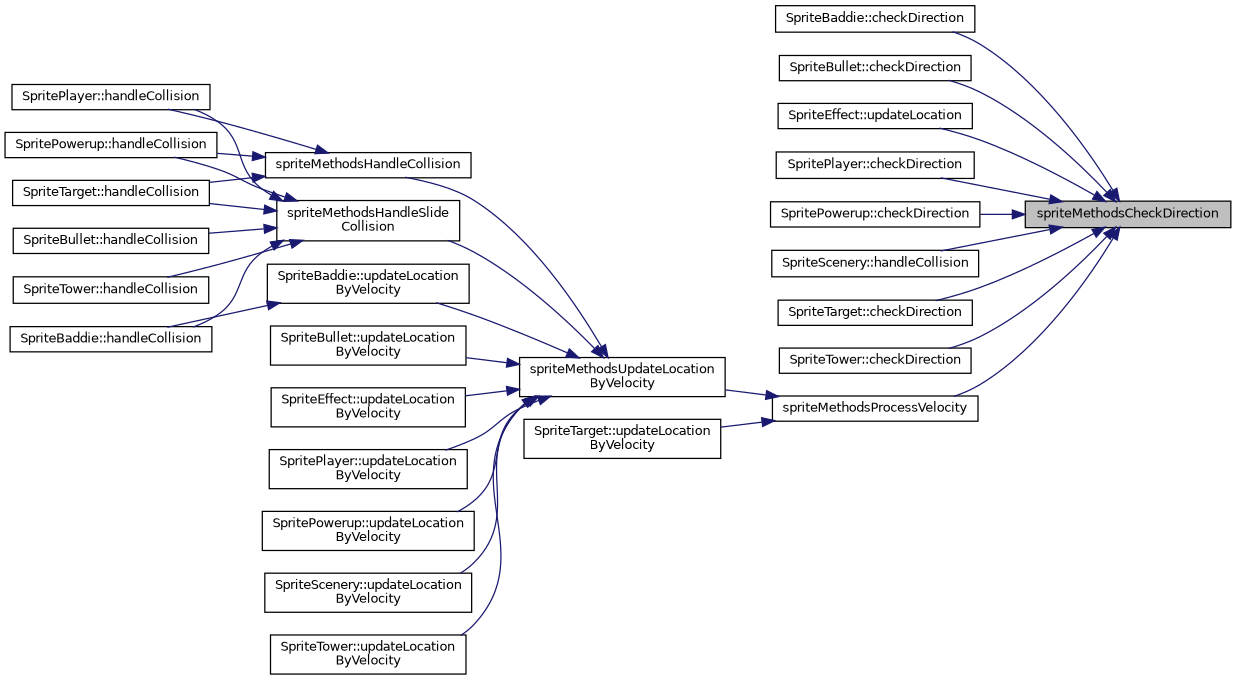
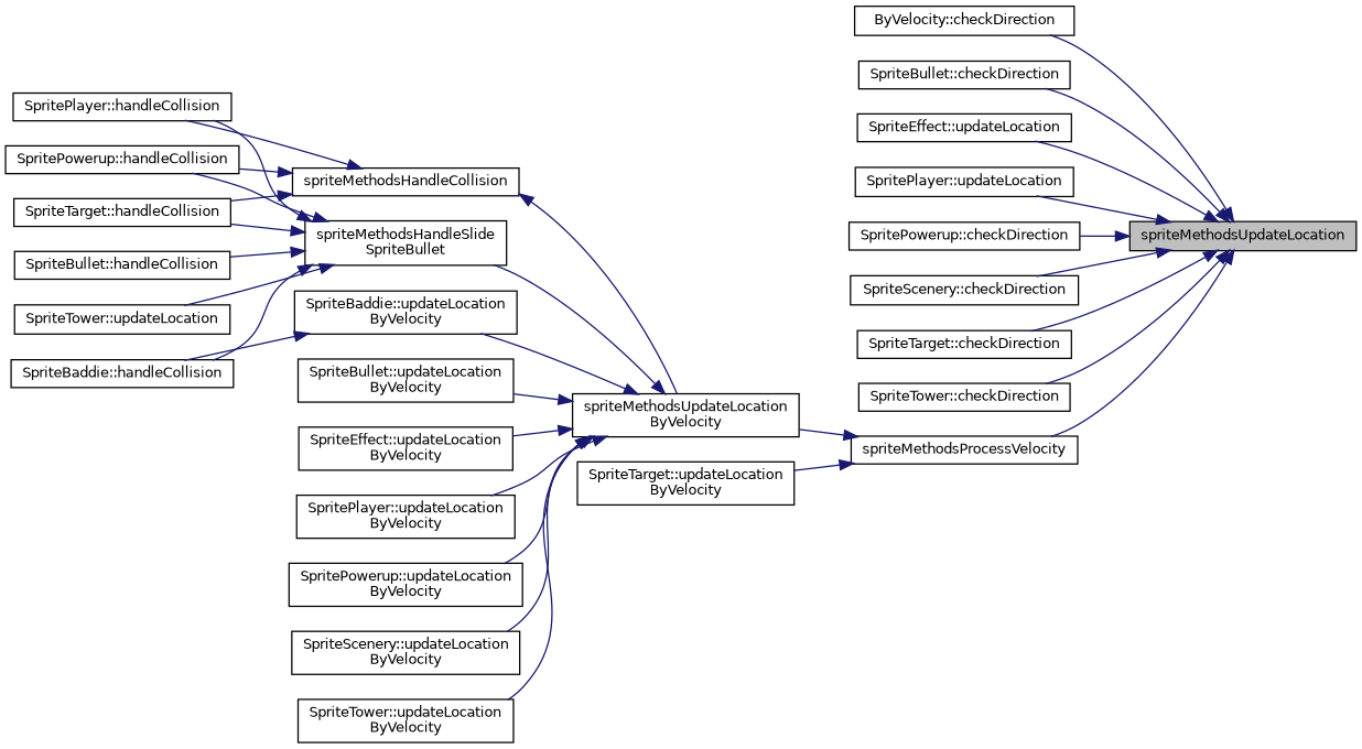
  digraph {
    rankdir=RL
    node [color=black fillcolor=white fontname=Helvetica fontsize=10 shape=record style=filled]
    edge [color=midnightblue dir=back fontname=Helvetica fontsize=10 labelfontname=Helvetica labelfontsize=10 style=solid]
-   n1 [fillcolor=grey75 fontcolor=black height=0.2 label=spriteMethodsCheckDirection width=0.4]
-   n2 [height=0.2 label="SpriteBaddie::checkDirection" width=0.4]
+   n1 [fillcolor=grey75 fontcolor=black height=0.2 label=spriteMethodsUpdateLocation width=0.4]
+   n2 [height=0.2 label="ByVelocity::checkDirection" width=0.4]
    n3 [height=0.2 label="SpriteBullet::checkDirection" width=0.4]
    n4 [height=0.2 label="SpriteEffect::updateLocation" width=0.4]
-   n5 [height=0.2 label="SpritePlayer::checkDirection" width=0.4]
+   n5 [height=0.2 label="SpritePlayer::updateLocation" width=0.4]
    n6 [height=0.2 label="SpritePowerup::checkDirection" width=0.4]
-   n7 [height=0.2 label="SpriteScenery::handleCollision" width=0.4]
+   n7 [height=0.2 label="SpriteScenery::checkDirection" width=0.4]
    n8 [height=0.2 label="SpriteTarget::checkDirection" width=0.4]
    n9 [height=0.2 label="SpriteTower::checkDirection" width=0.4]
    n10 [height=0.2 label=spriteMethodsProcessVelocity width=0.4]
    n11 [height=0.2 label="spriteMethodsUpdateLocation\lByVelocity" width=0.4]
    n12 [height=0.2 label="SpriteTarget::updateLocation\lByVelocity" width=0.4]
    n13 [height=0.2 label=spriteMethodsHandleCollision width=0.4]
-   n14 [height=0.2 label="spriteMethodsHandleSlide\lCollision" width=0.4]
+   n14 [height=0.2 label="spriteMethodsHandleSlide\lSpriteBullet" width=0.4]
    n15 [height=0.2 label="SpriteBaddie::updateLocation\lByVelocity" width=0.4]
    n16 [height=0.2 label="SpriteBullet::updateLocation\lByVelocity" width=0.4]
    n17 [height=0.2 label="SpriteEffect::updateLocation\lByVelocity" width=0.4]
    n18 [height=0.2 label="SpritePlayer::updateLocation\lByVelocity" width=0.4]
    n19 [height=0.2 label="SpritePowerup::updateLocation\lByVelocity" width=0.4]
    n20 [height=0.2 label="SpriteScenery::updateLocation\lByVelocity" width=0.4]
    n21 [height=0.2 label="SpriteTower::updateLocation\lByVelocity" width=0.4]
    n22 [height=0.2 label="SpritePlayer::handleCollision" width=0.4]
    n23 [height=0.2 label="SpritePowerup::handleCollision" width=0.4]
    n24 [height=0.2 label="SpriteTarget::handleCollision" width=0.4]
    n25 [height=0.2 label="SpriteBaddie::handleCollision" width=0.4]
    n26 [height=0.2 label="SpriteBullet::handleCollision" width=0.4]
-   n27 [height=0.2 label="SpriteTower::handleCollision" width=0.4]
+   n27 [height=0.2 label="SpriteTower::updateLocation" width=0.4]
    n1 -> n2
    n1 -> n3
    n1 -> n4
    n1 -> n5
    n1 -> n6
    n1 -> n7
    n1 -> n8
    n1 -> n9
    n1 -> n10
    n10 -> n11
    n10 -> n12
-   n11 -> n13
+   n13 -> n11
    n11 -> n14
    n11 -> n15
    n11 -> n16
    n11 -> n17
    n11 -> n18
    n11 -> n19
    n11 -> n20
    n11 -> n21
    n13 -> n22
    n13 -> n23
    n13 -> n24
    n14 -> n22
    n14 -> n23
    n14 -> n24
    n14 -> n25
    n14 -> n26
    n14 -> n27
    n15 -> n25
  }
